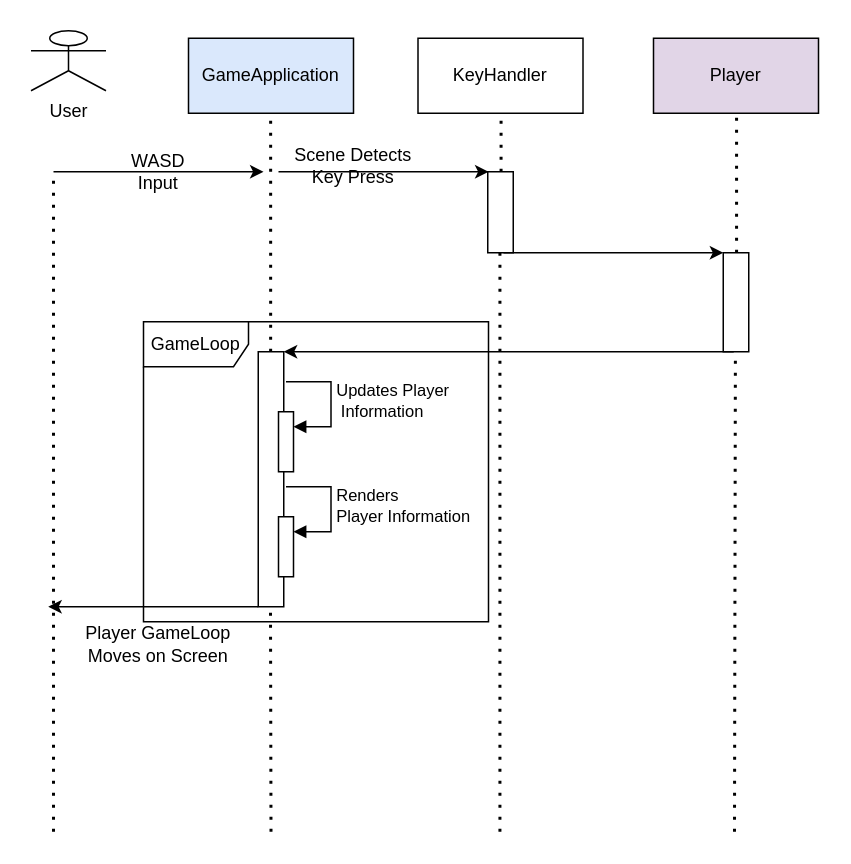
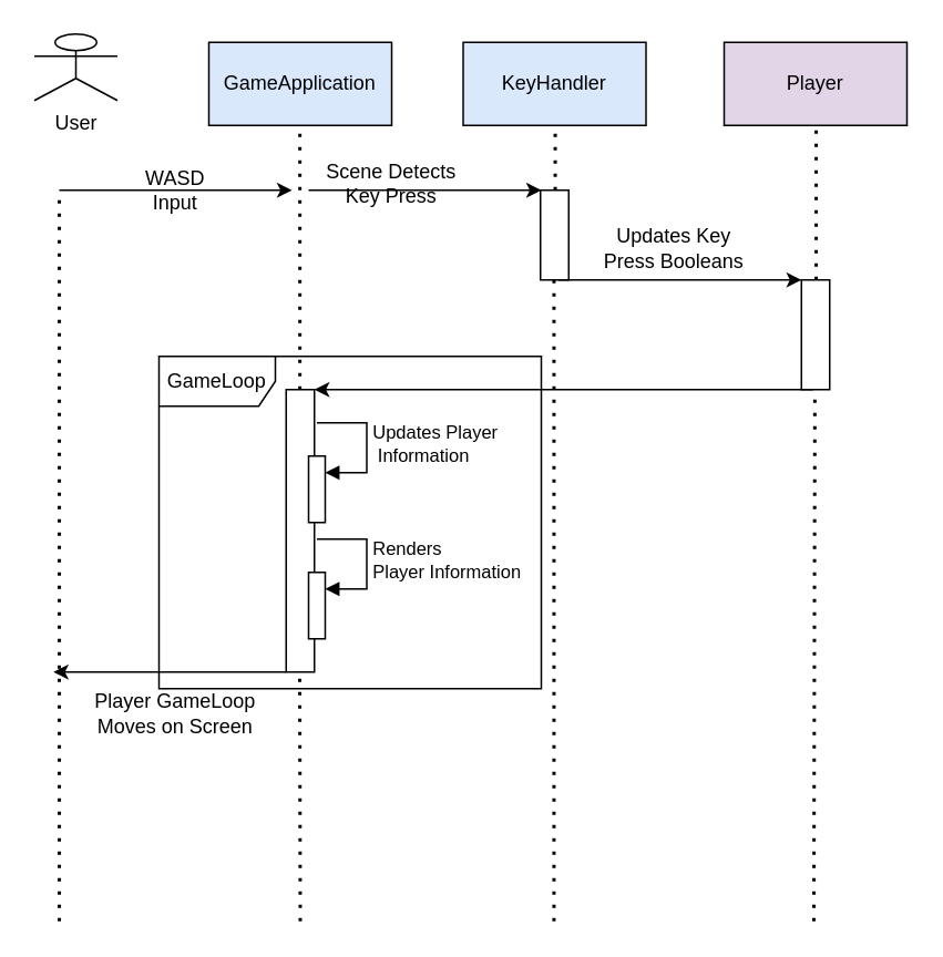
  <mxCell id="0" />
  <mxCell id="1" parent="0" />
  <mxCell id="2" value="User" style="shape=umlActor;verticalLabelPosition=bottom;verticalAlign=top;html=1;" vertex="1" parent="1"><mxGeometry x="20" y="20" width="50" height="40" as="geometry" /></mxCell>
  <mxCell id="3" value="" style="endArrow=none;dashed=1;html=1;dashPattern=1 3;strokeWidth=2;rounded=0;" edge="1" parent="1"><mxGeometry width="50" height="50" relative="1" as="geometry"><mxPoint x="35" y="554" as="sourcePoint" /><mxPoint x="35" y="114" as="targetPoint" /></mxGeometry></mxCell>
  <mxCell id="4" value="GameApplication" style="html=1;whiteSpace=wrap;fillColor=#dae8fc;" vertex="1" parent="1"><mxGeometry x="125" y="25" width="110" height="50" as="geometry" /></mxCell>
  <mxCell id="5" value="" style="endArrow=none;dashed=1;html=1;dashPattern=1 3;strokeWidth=2;rounded=0;" edge="1" parent="1" source="22"><mxGeometry width="50" height="50" relative="1" as="geometry"><mxPoint x="179" y="394" as="sourcePoint" /><mxPoint x="179.76" y="75" as="targetPoint" /></mxGeometry></mxCell>
- <mxCell id="6" value="KeyHandler" style="html=1;whiteSpace=wrap;" vertex="1" parent="1"><mxGeometry x="278" y="25" width="110" height="50" as="geometry" /></mxCell>
+ <mxCell id="6" value="KeyHandler" style="html=1;whiteSpace=wrap;fillColor=#dae8fc;" vertex="1" parent="1"><mxGeometry x="278" y="25" width="110" height="50" as="geometry" /></mxCell>
  <mxCell id="7" value="Player" style="html=1;whiteSpace=wrap;fillColor=#e1d5e7;" vertex="1" parent="1"><mxGeometry x="435" y="25" width="110" height="50" as="geometry" /></mxCell>
  <mxCell id="8" value="" style="endArrow=none;dashed=1;html=1;dashPattern=1 3;strokeWidth=2;rounded=0;" edge="1" parent="1" source="19"><mxGeometry width="50" height="50" relative="1" as="geometry"><mxPoint x="489.62" y="394" as="sourcePoint" /><mxPoint x="490.38" y="75" as="targetPoint" /></mxGeometry></mxCell>
  <mxCell id="9" value="" style="endArrow=none;dashed=1;html=1;dashPattern=1 3;strokeWidth=2;rounded=0;" edge="1" parent="1" source="17"><mxGeometry width="50" height="50" relative="1" as="geometry"><mxPoint x="332.62" y="394" as="sourcePoint" /><mxPoint x="333.38" y="75" as="targetPoint" /></mxGeometry></mxCell>
  <mxCell id="10" value="" style="endArrow=classic;html=1;rounded=0;" edge="1" parent="1"><mxGeometry width="50" height="50" relative="1" as="geometry"><mxPoint x="35" y="114" as="sourcePoint" /><mxPoint x="175" y="114" as="targetPoint" /></mxGeometry></mxCell>
  <mxCell id="11" value="WASD Input" style="text;html=1;strokeColor=none;fillColor=none;align=center;verticalAlign=middle;whiteSpace=wrap;rounded=0;" vertex="1" parent="1"><mxGeometry x="75" y="99" width="60" height="30" as="geometry" /></mxCell>
  <mxCell id="12" value="" style="endArrow=classic;html=1;rounded=0;" edge="1" parent="1"><mxGeometry width="50" height="50" relative="1" as="geometry"><mxPoint x="185" y="114" as="sourcePoint" /><mxPoint x="325" y="114" as="targetPoint" /></mxGeometry></mxCell>
  <mxCell id="13" value="Scene Detects Key Press" style="text;html=1;strokeColor=none;fillColor=none;align=center;verticalAlign=middle;whiteSpace=wrap;rounded=0;" vertex="1" parent="1"><mxGeometry x="190" y="95" width="90" height="30" as="geometry" /></mxCell>
  <mxCell id="14" value="" style="endArrow=classic;html=1;rounded=0;" edge="1" parent="1" target="19"><mxGeometry width="50" height="50" relative="1" as="geometry"><mxPoint x="335" y="168" as="sourcePoint" /><mxPoint x="475" y="168" as="targetPoint" /></mxGeometry></mxCell>
+ <mxCell id="15" value="Updates Key Press Booleans" style="text;html=1;strokeColor=none;fillColor=none;align=center;verticalAlign=middle;whiteSpace=wrap;rounded=0;" vertex="1" parent="1"><mxGeometry x="355" y="134" width="100" height="30" as="geometry" /></mxCell>
  <mxCell id="16" value="" style="endArrow=none;dashed=1;html=1;dashPattern=1 3;strokeWidth=2;rounded=0;" edge="1" parent="1" target="17"><mxGeometry width="50" height="50" relative="1" as="geometry"><mxPoint x="332.62" y="554" as="sourcePoint" /><mxPoint x="332.62" y="324" as="targetPoint" /></mxGeometry></mxCell>
  <mxCell id="17" value="" style="html=1;points=[[0,0,0,0,5],[0,1,0,0,-5],[1,0,0,0,5],[1,1,0,0,-5]];perimeter=orthogonalPerimeter;outlineConnect=0;targetShapes=umlLifeline;portConstraint=eastwest;newEdgeStyle={&quot;curved&quot;:0,&quot;rounded&quot;:0};" vertex="1" parent="1"><mxGeometry x="324.5" y="114" width="17" height="54" as="geometry" /></mxCell>
  <mxCell id="18" value="" style="endArrow=none;dashed=1;html=1;dashPattern=1 3;strokeWidth=2;rounded=0;" edge="1" parent="1"><mxGeometry width="50" height="50" relative="1" as="geometry"><mxPoint x="489" y="554" as="sourcePoint" /><mxPoint x="489.62" y="224" as="targetPoint" /></mxGeometry></mxCell>
  <mxCell id="19" value="" style="html=1;points=[[0,0,0,0,5],[0,1,0,0,-5],[1,0,0,0,5],[1,1,0,0,-5]];perimeter=orthogonalPerimeter;outlineConnect=0;targetShapes=umlLifeline;portConstraint=eastwest;newEdgeStyle={&quot;curved&quot;:0,&quot;rounded&quot;:0};" vertex="1" parent="1"><mxGeometry x="481.5" y="168" width="17" height="66" as="geometry" /></mxCell>
  <mxCell id="20" value="" style="endArrow=classic;html=1;rounded=0;" edge="1" parent="1"><mxGeometry width="50" height="50" relative="1" as="geometry"><mxPoint x="488.5" y="234" as="sourcePoint" /><mxPoint x="188.5" y="234" as="targetPoint" /></mxGeometry></mxCell>
  <mxCell id="21" value="" style="endArrow=none;dashed=1;html=1;dashPattern=1 3;strokeWidth=2;rounded=0;" edge="1" parent="1" target="22"><mxGeometry width="50" height="50" relative="1" as="geometry"><mxPoint x="179" y="394" as="sourcePoint" /><mxPoint x="179.76" y="75" as="targetPoint" /></mxGeometry></mxCell>
  <mxCell id="22" value="" style="html=1;points=[[0,0,0,0,5],[0,1,0,0,-5],[1,0,0,0,5],[1,1,0,0,-5]];perimeter=orthogonalPerimeter;outlineConnect=0;targetShapes=umlLifeline;portConstraint=eastwest;newEdgeStyle={&quot;curved&quot;:0,&quot;rounded&quot;:0};" vertex="1" parent="1"><mxGeometry x="171.5" y="234" width="17" height="170" as="geometry" /></mxCell>
  <mxCell id="23" value="" style="html=1;points=[[0,0,0,0,5],[0,1,0,0,-5],[1,0,0,0,5],[1,1,0,0,-5]];perimeter=orthogonalPerimeter;outlineConnect=0;targetShapes=umlLifeline;portConstraint=eastwest;newEdgeStyle={&quot;curved&quot;:0,&quot;rounded&quot;:0};" vertex="1" parent="1"><mxGeometry x="185" y="274" width="10" height="40" as="geometry" /></mxCell>
  <mxCell id="24" value="Updates Player&lt;br&gt;&amp;nbsp;Information" style="html=1;align=left;spacingLeft=2;endArrow=block;rounded=0;edgeStyle=orthogonalEdgeStyle;curved=0;rounded=0;" edge="1" target="23" parent="1"><mxGeometry x="0.005" relative="1" as="geometry"><mxPoint x="190" y="254" as="sourcePoint" /><Array as="points"><mxPoint x="220" y="284" /></Array><mxPoint as="offset" /></mxGeometry></mxCell>
  <mxCell id="25" value="" style="html=1;points=[[0,0,0,0,5],[0,1,0,0,-5],[1,0,0,0,5],[1,1,0,0,-5]];perimeter=orthogonalPerimeter;outlineConnect=0;targetShapes=umlLifeline;portConstraint=eastwest;newEdgeStyle={&quot;curved&quot;:0,&quot;rounded&quot;:0};" vertex="1" parent="1"><mxGeometry x="185" y="344" width="10" height="40" as="geometry" /></mxCell>
  <mxCell id="26" value="Renders&lt;br&gt;Player Information" style="html=1;align=left;spacingLeft=2;endArrow=block;rounded=0;edgeStyle=orthogonalEdgeStyle;curved=0;rounded=0;" edge="1" parent="1" target="25"><mxGeometry relative="1" as="geometry"><mxPoint x="190" y="324" as="sourcePoint" /><Array as="points"><mxPoint x="220" y="354" /></Array></mxGeometry></mxCell>
  <mxCell id="27" value="" style="endArrow=none;dashed=1;html=1;dashPattern=1 3;strokeWidth=2;rounded=0;" edge="1" parent="1"><mxGeometry width="50" height="50" relative="1" as="geometry"><mxPoint x="180" y="554" as="sourcePoint" /><mxPoint x="179.66" y="404" as="targetPoint" /></mxGeometry></mxCell>
  <mxCell id="28" value="GameLoop" style="shape=umlFrame;whiteSpace=wrap;html=1;pointerEvents=0;width=70;height=30;" vertex="1" parent="1"><mxGeometry x="95" y="214" width="230" height="200" as="geometry" /></mxCell>
  <mxCell id="29" value="" style="endArrow=classic;html=1;rounded=0;" edge="1" parent="1"><mxGeometry width="50" height="50" relative="1" as="geometry"><mxPoint x="171.5" y="404" as="sourcePoint" /><mxPoint x="31.5" y="404" as="targetPoint" /></mxGeometry></mxCell>
  <mxCell id="30" value="Player GameLoop Moves on Screen" style="text;html=1;strokeColor=none;fillColor=none;align=center;verticalAlign=middle;whiteSpace=wrap;rounded=0;" vertex="1" parent="1"><mxGeometry x="50" y="414" width="110" height="30" as="geometry" /></mxCell>
